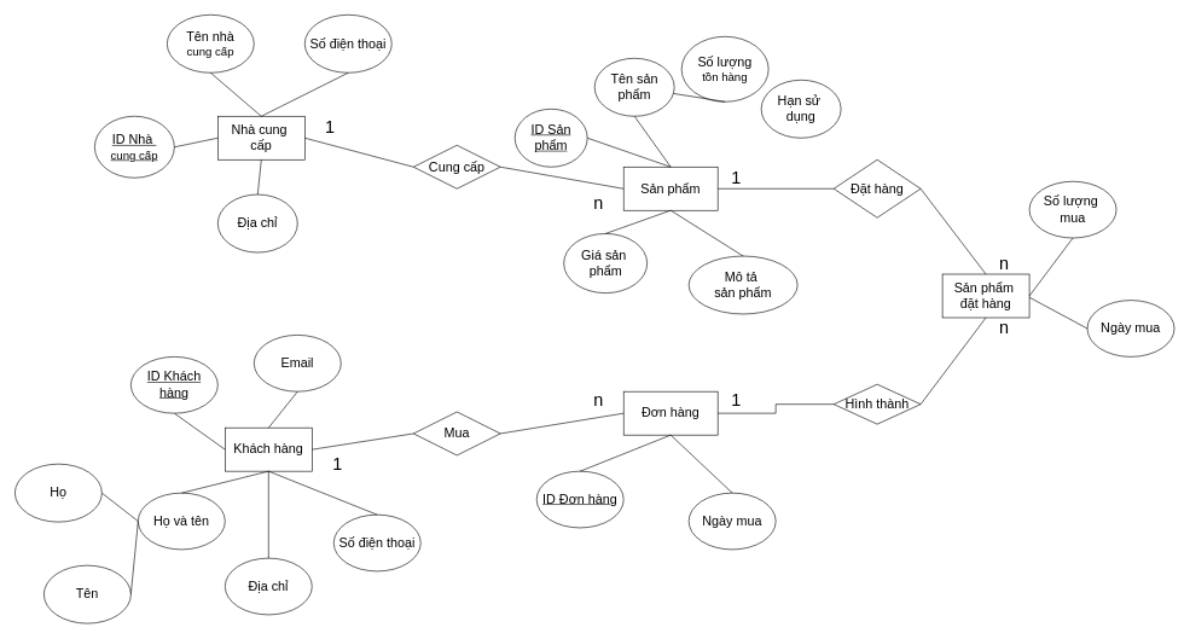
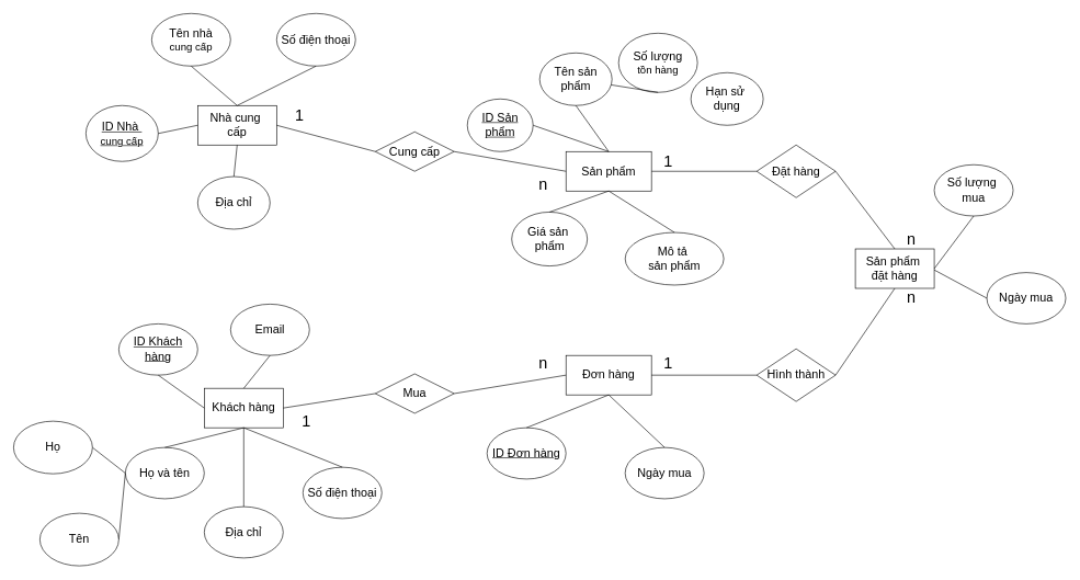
  <mxCell id="0" />
  <mxCell id="1" parent="0" />
  <mxCell id="2" value="&lt;font style=&quot;font-size: 18px;&quot;&gt;Sản phẩm&amp;nbsp;&lt;/font&gt;&lt;div&gt;&lt;font style=&quot;font-size: 18px;&quot;&gt;đặt hàng&lt;/font&gt;&lt;/div&gt;" style="rounded=0;whiteSpace=wrap;html=1;" parent="1" vertex="1"><mxGeometry x="1300" y="378" width="120" height="60" as="geometry" /></mxCell>
  <mxCell id="3" value="" style="edgeStyle=orthogonalEdgeStyle;rounded=0;orthogonalLoop=1;jettySize=auto;html=1;endArrow=none;endFill=0;" parent="1" source="4" target="5" edge="1"><mxGeometry relative="1" as="geometry" /></mxCell>
  <mxCell id="4" value="&lt;font style=&quot;font-size: 18px;&quot;&gt;Đặt hàng&lt;/font&gt;" style="rhombus;whiteSpace=wrap;html=1;" parent="1" vertex="1"><mxGeometry x="1150" y="220" width="120" height="80" as="geometry" /></mxCell>
  <mxCell id="5" value="&lt;font style=&quot;font-size: 18px;&quot;&gt;Sản phẩm&lt;/font&gt;" style="rounded=0;whiteSpace=wrap;html=1;" parent="1" vertex="1"><mxGeometry x="860" y="230" width="130" height="60" as="geometry" /></mxCell>
  <mxCell id="6" value="&lt;font style=&quot;font-size: 18px;&quot;&gt;Nhà cung&amp;nbsp;&lt;/font&gt;&lt;div&gt;&lt;font style=&quot;font-size: 18px;&quot;&gt;cấp&lt;/font&gt;&lt;/div&gt;" style="rounded=0;whiteSpace=wrap;html=1;" parent="1" vertex="1"><mxGeometry x="300" y="160" width="120" height="60" as="geometry" /></mxCell>
  <mxCell id="7" value="&lt;font style=&quot;font-size: 18px;&quot;&gt;Cung cấp&lt;/font&gt;" style="rhombus;whiteSpace=wrap;html=1;" parent="1" vertex="1"><mxGeometry x="570" y="200" width="120" height="60" as="geometry" /></mxCell>
  <mxCell id="8" value="&lt;font style=&quot;font-size: 18px;&quot;&gt;Đơn hàng&lt;/font&gt;" style="rounded=0;whiteSpace=wrap;html=1;" parent="1" vertex="1"><mxGeometry x="860" y="540" width="130" height="60" as="geometry" /></mxCell>
  <mxCell id="9" value="" style="edgeStyle=orthogonalEdgeStyle;rounded=0;orthogonalLoop=1;jettySize=auto;html=1;endArrow=none;endFill=0;" parent="1" source="10" target="8" edge="1"><mxGeometry relative="1" as="geometry" /></mxCell>
- <mxCell id="10" value="&lt;font style=&quot;font-size: 18px;&quot;&gt;Hình thành&lt;/font&gt;" style="rhombus;whiteSpace=wrap;html=1;" parent="1" vertex="1"><mxGeometry x="1150" y="530" width="120" height="55" as="geometry" /></mxCell>
+ <mxCell id="10" value="&lt;font style=&quot;font-size: 18px;&quot;&gt;Hình thành&lt;/font&gt;" style="rhombus;whiteSpace=wrap;html=1;" parent="1" vertex="1"><mxGeometry x="1150" y="530" width="120" height="80" as="geometry" /></mxCell>
  <mxCell id="11" value="&lt;font style=&quot;font-size: 18px;&quot;&gt;Khách hàng&lt;/font&gt;" style="rounded=0;whiteSpace=wrap;html=1;" parent="1" vertex="1"><mxGeometry x="310" y="590" width="120" height="60" as="geometry" /></mxCell>
  <mxCell id="12" value="&lt;font style=&quot;font-size: 18px;&quot;&gt;Mua&lt;/font&gt;" style="rhombus;whiteSpace=wrap;html=1;" parent="1" vertex="1"><mxGeometry x="570" y="568" width="120" height="60" as="geometry" /></mxCell>
  <mxCell id="13" value="&lt;font style=&quot;font-size: 24px;&quot;&gt;1&lt;/font&gt;" style="text;html=1;align=center;verticalAlign=middle;whiteSpace=wrap;rounded=0;" parent="1" vertex="1"><mxGeometry x="430" y="160" width="50" height="30" as="geometry" /></mxCell>
  <mxCell id="14" value="&lt;font style=&quot;font-size: 18px;&quot;&gt;Tên nhà&lt;/font&gt;&lt;div&gt;&lt;font size=&quot;3&quot;&gt;cung cấp&lt;/font&gt;&lt;/div&gt;" style="ellipse;whiteSpace=wrap;html=1;" vertex="1" parent="1"><mxGeometry x="230" y="20" width="120" height="80" as="geometry" /></mxCell>
  <mxCell id="15" value="&lt;font style=&quot;font-size: 18px;&quot;&gt;Địa chỉ&lt;/font&gt;" style="ellipse;whiteSpace=wrap;html=1;" vertex="1" parent="1"><mxGeometry x="300" y="268" width="110" height="80" as="geometry" /></mxCell>
  <mxCell id="16" value="&lt;u&gt;&lt;font style=&quot;font-size: 18px;&quot;&gt;ID Nhà&amp;nbsp;&lt;/font&gt;&lt;/u&gt;&lt;div&gt;&lt;u&gt;&lt;font size=&quot;3&quot;&gt;cung&amp;nbsp;&lt;span style=&quot;background-color: transparent; color: light-dark(rgb(0, 0, 0), rgb(255, 255, 255));&quot;&gt;cấp&lt;/span&gt;&lt;/font&gt;&lt;/u&gt;&lt;/div&gt;" style="ellipse;whiteSpace=wrap;html=1;" vertex="1" parent="1"><mxGeometry x="130" y="160" width="110" height="85" as="geometry" /></mxCell>
  <mxCell id="17" value="" style="endArrow=none;html=1;rounded=0;exitX=0.5;exitY=1;exitDx=0;exitDy=0;entryX=0.5;entryY=0;entryDx=0;entryDy=0;" edge="1" parent="1" source="14" target="6"><mxGeometry width="50" height="50" relative="1" as="geometry"><mxPoint x="760" y="300" as="sourcePoint" /><mxPoint x="810" y="250" as="targetPoint" /></mxGeometry></mxCell>
  <mxCell id="18" value="" style="endArrow=none;html=1;rounded=0;exitX=1;exitY=0.5;exitDx=0;exitDy=0;entryX=0;entryY=0.5;entryDx=0;entryDy=0;" edge="1" parent="1" source="16" target="6"><mxGeometry width="50" height="50" relative="1" as="geometry"><mxPoint x="760" y="300" as="sourcePoint" /><mxPoint x="810" y="250" as="targetPoint" /></mxGeometry></mxCell>
  <mxCell id="19" value="" style="endArrow=none;html=1;rounded=0;exitX=0.5;exitY=0;exitDx=0;exitDy=0;entryX=0.5;entryY=1;entryDx=0;entryDy=0;" edge="1" parent="1" source="15" target="6"><mxGeometry width="50" height="50" relative="1" as="geometry"><mxPoint x="760" y="300" as="sourcePoint" /><mxPoint x="810" y="250" as="targetPoint" /></mxGeometry></mxCell>
  <mxCell id="20" value="&lt;font style=&quot;font-size: 18px;&quot;&gt;Số điện thoại&lt;/font&gt;" style="ellipse;whiteSpace=wrap;html=1;" vertex="1" parent="1"><mxGeometry x="420" y="20" width="120" height="80" as="geometry" /></mxCell>
  <mxCell id="21" value="" style="endArrow=none;html=1;rounded=0;entryX=0.5;entryY=1;entryDx=0;entryDy=0;exitX=0.5;exitY=0;exitDx=0;exitDy=0;" edge="1" parent="1" source="6" target="20"><mxGeometry width="50" height="50" relative="1" as="geometry"><mxPoint x="370" y="232" as="sourcePoint" /><mxPoint x="810" y="150" as="targetPoint" /></mxGeometry></mxCell>
  <mxCell id="22" value="&lt;u&gt;&lt;font style=&quot;font-size: 18px;&quot;&gt;ID Sản phẩm&lt;/font&gt;&lt;/u&gt;" style="ellipse;whiteSpace=wrap;html=1;strokeColor=default;shadow=0;" vertex="1" parent="1"><mxGeometry x="710" y="150" width="100" height="80" as="geometry" /></mxCell>
  <mxCell id="23" value="&lt;font style=&quot;font-size: 18px;&quot;&gt;Số lượng&lt;/font&gt;&lt;div&gt;&lt;font size=&quot;3&quot;&gt;tồn hàng&lt;/font&gt;&lt;/div&gt;" style="ellipse;whiteSpace=wrap;html=1;" vertex="1" parent="1"><mxGeometry x="940" y="50" width="120" height="90" as="geometry" /></mxCell>
  <mxCell id="24" value="&lt;font style=&quot;font-size: 18px;&quot;&gt;Tên sản phẩm&lt;/font&gt;" style="ellipse;whiteSpace=wrap;html=1;" vertex="1" parent="1"><mxGeometry x="820" y="80" width="110" height="80" as="geometry" /></mxCell>
  <mxCell id="25" value="&lt;font style=&quot;font-size: 18px;&quot;&gt;Hạn sử&amp;nbsp;&lt;/font&gt;&lt;div&gt;&lt;font style=&quot;font-size: 18px;&quot;&gt;dụng&lt;/font&gt;&lt;/div&gt;" style="ellipse;whiteSpace=wrap;html=1;" vertex="1" parent="1"><mxGeometry x="1050" y="110" width="110" height="80" as="geometry" /></mxCell>
  <mxCell id="26" value="" style="endArrow=none;html=1;rounded=0;entryX=1;entryY=0.5;entryDx=0;entryDy=0;exitX=0.5;exitY=0;exitDx=0;exitDy=0;" edge="1" parent="1" source="5" target="22"><mxGeometry width="50" height="50" relative="1" as="geometry"><mxPoint x="760" y="300" as="sourcePoint" /><mxPoint x="810" y="250" as="targetPoint" /></mxGeometry></mxCell>
  <mxCell id="27" value="" style="endArrow=none;html=1;rounded=0;exitX=0.5;exitY=1;exitDx=0;exitDy=0;entryX=0.5;entryY=0;entryDx=0;entryDy=0;" edge="1" parent="1" source="24" target="5"><mxGeometry width="50" height="50" relative="1" as="geometry"><mxPoint x="760" y="300" as="sourcePoint" /><mxPoint x="810" y="250" as="targetPoint" /></mxGeometry></mxCell>
  <mxCell id="28" value="" style="endArrow=none;html=1;rounded=0;exitX=0.5;exitY=1;exitDx=0;exitDy=0;" edge="1" parent="1" source="23" target="24"><mxGeometry width="50" height="50" relative="1" as="geometry"><mxPoint x="760" y="300" as="sourcePoint" /><mxPoint x="810" y="250" as="targetPoint" /></mxGeometry></mxCell>
  <mxCell id="29" value="&lt;font style=&quot;font-size: 18px;&quot;&gt;Mô tả&amp;nbsp;&lt;/font&gt;&lt;div&gt;&lt;font style=&quot;font-size: 18px;&quot;&gt;sản phẩm&lt;/font&gt;&lt;/div&gt;" style="ellipse;whiteSpace=wrap;html=1;" vertex="1" parent="1"><mxGeometry x="950" y="353" width="150" height="80" as="geometry" /></mxCell>
  <mxCell id="30" value="&lt;font style=&quot;font-size: 18px;&quot;&gt;Giá sản&amp;nbsp;&lt;/font&gt;&lt;div&gt;&lt;font style=&quot;font-size: 18px;&quot;&gt;phẩm&lt;/font&gt;&lt;/div&gt;" style="ellipse;whiteSpace=wrap;html=1;" vertex="1" parent="1"><mxGeometry x="777.5" y="322" width="115" height="82" as="geometry" /></mxCell>
  <mxCell id="31" value="" style="endArrow=none;html=1;rounded=0;exitX=1;exitY=0.5;exitDx=0;exitDy=0;entryX=0.5;entryY=1;entryDx=0;entryDy=0;" edge="1" parent="1" source="10" target="2"><mxGeometry width="50" height="50" relative="1" as="geometry"><mxPoint x="1130" y="400" as="sourcePoint" /><mxPoint x="1180" y="350" as="targetPoint" /></mxGeometry></mxCell>
  <mxCell id="32" value="" style="endArrow=none;html=1;rounded=0;exitX=1;exitY=0.5;exitDx=0;exitDy=0;entryX=0.5;entryY=0;entryDx=0;entryDy=0;" edge="1" parent="1" source="4" target="2"><mxGeometry width="50" height="50" relative="1" as="geometry"><mxPoint x="1130" y="400" as="sourcePoint" /><mxPoint x="1180" y="350" as="targetPoint" /></mxGeometry></mxCell>
  <mxCell id="33" value="&lt;font style=&quot;font-size: 24px;&quot;&gt;n&lt;/font&gt;" style="text;html=1;align=center;verticalAlign=middle;resizable=0;points=[];autosize=1;strokeColor=none;fillColor=none;" vertex="1" parent="1"><mxGeometry x="805" y="533" width="40" height="40" as="geometry" /></mxCell>
  <mxCell id="34" value="&lt;font style=&quot;font-size: 24px;&quot;&gt;n&lt;/font&gt;" style="text;html=1;align=center;verticalAlign=middle;resizable=0;points=[];autosize=1;strokeColor=none;fillColor=none;" vertex="1" parent="1"><mxGeometry x="805" y="260" width="40" height="40" as="geometry" /></mxCell>
  <mxCell id="35" value="&lt;font style=&quot;font-size: 24px;&quot;&gt;1&lt;/font&gt;" style="text;html=1;align=center;verticalAlign=middle;resizable=0;points=[];autosize=1;strokeColor=none;fillColor=none;" vertex="1" parent="1"><mxGeometry x="995" y="225" width="40" height="40" as="geometry" /></mxCell>
  <mxCell id="36" value="&lt;font style=&quot;font-size: 24px;&quot;&gt;1&lt;/font&gt;" style="text;html=1;align=center;verticalAlign=middle;resizable=0;points=[];autosize=1;strokeColor=none;fillColor=none;" vertex="1" parent="1"><mxGeometry x="995" y="533" width="40" height="40" as="geometry" /></mxCell>
  <mxCell id="37" value="&lt;font style=&quot;font-size: 24px;&quot;&gt;n&lt;/font&gt;" style="text;html=1;align=center;verticalAlign=middle;resizable=0;points=[];autosize=1;strokeColor=none;fillColor=none;" vertex="1" parent="1"><mxGeometry x="1365" y="343" width="40" height="40" as="geometry" /></mxCell>
  <mxCell id="38" value="&lt;font style=&quot;font-size: 24px;&quot;&gt;n&lt;/font&gt;" style="text;html=1;align=center;verticalAlign=middle;resizable=0;points=[];autosize=1;strokeColor=none;fillColor=none;" vertex="1" parent="1"><mxGeometry x="1365" y="433" width="40" height="40" as="geometry" /></mxCell>
  <mxCell id="39" value="" style="endArrow=none;html=1;rounded=0;exitX=0.5;exitY=1;exitDx=0;exitDy=0;entryX=0.5;entryY=0;entryDx=0;entryDy=0;" edge="1" parent="1" source="5" target="29"><mxGeometry width="50" height="50" relative="1" as="geometry"><mxPoint x="1000" y="450" as="sourcePoint" /><mxPoint x="1050" y="400" as="targetPoint" /></mxGeometry></mxCell>
  <mxCell id="40" value="" style="endArrow=none;html=1;rounded=0;exitX=0.5;exitY=1;exitDx=0;exitDy=0;entryX=0.5;entryY=0;entryDx=0;entryDy=0;" edge="1" parent="1" source="5" target="30"><mxGeometry width="50" height="50" relative="1" as="geometry"><mxPoint x="1000" y="450" as="sourcePoint" /><mxPoint x="1050" y="400" as="targetPoint" /></mxGeometry></mxCell>
  <mxCell id="41" value="&lt;font style=&quot;font-size: 18px;&quot;&gt;Ngày mua&lt;/font&gt;" style="ellipse;whiteSpace=wrap;html=1;" vertex="1" parent="1"><mxGeometry x="1500" y="414" width="120" height="78" as="geometry" /></mxCell>
  <mxCell id="42" value="&lt;font style=&quot;font-size: 18px;&quot;&gt;Số lượng&amp;nbsp;&lt;/font&gt;&lt;div&gt;&lt;font style=&quot;font-size: 18px;&quot;&gt;mua&lt;/font&gt;&lt;/div&gt;" style="ellipse;whiteSpace=wrap;html=1;" vertex="1" parent="1"><mxGeometry x="1420" y="250" width="120" height="78" as="geometry" /></mxCell>
  <mxCell id="43" value="" style="endArrow=none;html=1;rounded=0;exitX=0.5;exitY=1;exitDx=0;exitDy=0;entryX=1;entryY=0.5;entryDx=0;entryDy=0;" edge="1" parent="1" source="42" target="2"><mxGeometry width="50" height="50" relative="1" as="geometry"><mxPoint x="1290" y="440" as="sourcePoint" /><mxPoint x="1340" y="390" as="targetPoint" /></mxGeometry></mxCell>
  <mxCell id="44" value="" style="endArrow=none;html=1;rounded=0;exitX=0;exitY=0.5;exitDx=0;exitDy=0;" edge="1" parent="1" source="41"><mxGeometry width="50" height="50" relative="1" as="geometry"><mxPoint x="1370" y="440" as="sourcePoint" /><mxPoint x="1420" y="410" as="targetPoint" /></mxGeometry></mxCell>
  <mxCell id="45" value="&lt;font style=&quot;font-size: 18px;&quot;&gt;Ngày mua&lt;/font&gt;" style="ellipse;whiteSpace=wrap;html=1;" vertex="1" parent="1"><mxGeometry x="950" y="680" width="120" height="78" as="geometry" /></mxCell>
  <mxCell id="46" value="&lt;u&gt;&lt;font style=&quot;font-size: 18px;&quot;&gt;ID Đơn hàng&lt;/font&gt;&lt;/u&gt;" style="ellipse;whiteSpace=wrap;html=1;" vertex="1" parent="1"><mxGeometry x="740" y="650" width="120" height="78" as="geometry" /></mxCell>
  <mxCell id="47" value="" style="endArrow=none;html=1;rounded=0;exitX=0.5;exitY=0;exitDx=0;exitDy=0;entryX=0.5;entryY=1;entryDx=0;entryDy=0;" edge="1" parent="1" source="46" target="8"><mxGeometry width="50" height="50" relative="1" as="geometry"><mxPoint x="860" y="720" as="sourcePoint" /><mxPoint x="910" y="670" as="targetPoint" /></mxGeometry></mxCell>
  <mxCell id="48" value="" style="endArrow=none;html=1;rounded=0;entryX=0.5;entryY=1;entryDx=0;entryDy=0;exitX=0.5;exitY=0;exitDx=0;exitDy=0;" edge="1" parent="1" source="45" target="8"><mxGeometry width="50" height="50" relative="1" as="geometry"><mxPoint x="860" y="720" as="sourcePoint" /><mxPoint x="910" y="670" as="targetPoint" /></mxGeometry></mxCell>
  <mxCell id="49" value="&lt;font style=&quot;font-size: 18px;&quot;&gt;Họ và tên&lt;/font&gt;" style="ellipse;whiteSpace=wrap;html=1;" vertex="1" parent="1"><mxGeometry x="190" y="680" width="120" height="78" as="geometry" /></mxCell>
  <mxCell id="50" value="&lt;font style=&quot;font-size: 18px;&quot;&gt;Số điện thoại&lt;/font&gt;" style="ellipse;whiteSpace=wrap;html=1;" vertex="1" parent="1"><mxGeometry x="460" y="710" width="120" height="78" as="geometry" /></mxCell>
  <mxCell id="51" value="&lt;u&gt;&lt;font style=&quot;font-size: 18px;&quot;&gt;ID Khách hàng&lt;/font&gt;&lt;/u&gt;" style="ellipse;whiteSpace=wrap;html=1;" vertex="1" parent="1"><mxGeometry x="180" y="492" width="120" height="78" as="geometry" /></mxCell>
  <mxCell id="52" value="&lt;font style=&quot;font-size: 18px;&quot;&gt;Email&lt;/font&gt;" style="ellipse;whiteSpace=wrap;html=1;" vertex="1" parent="1"><mxGeometry x="350" y="462" width="120" height="78" as="geometry" /></mxCell>
  <mxCell id="53" value="&lt;font style=&quot;font-size: 18px;&quot;&gt;Địa chỉ&lt;/font&gt;" style="ellipse;whiteSpace=wrap;html=1;" vertex="1" parent="1"><mxGeometry x="310" y="770" width="120" height="78" as="geometry" /></mxCell>
  <mxCell id="54" value="" style="endArrow=none;html=1;rounded=0;exitX=0.5;exitY=0;exitDx=0;exitDy=0;entryX=0.5;entryY=1;entryDx=0;entryDy=0;" edge="1" parent="1" source="11" target="52"><mxGeometry width="50" height="50" relative="1" as="geometry"><mxPoint x="550" y="580" as="sourcePoint" /><mxPoint x="600" y="530" as="targetPoint" /></mxGeometry></mxCell>
  <mxCell id="55" value="" style="endArrow=none;html=1;rounded=0;entryX=0.5;entryY=0;entryDx=0;entryDy=0;exitX=0.5;exitY=1;exitDx=0;exitDy=0;" edge="1" parent="1" source="11" target="50"><mxGeometry width="50" height="50" relative="1" as="geometry"><mxPoint x="550" y="580" as="sourcePoint" /><mxPoint x="600" y="530" as="targetPoint" /></mxGeometry></mxCell>
  <mxCell id="56" value="" style="endArrow=none;html=1;rounded=0;exitX=0.5;exitY=1;exitDx=0;exitDy=0;entryX=0;entryY=0.5;entryDx=0;entryDy=0;" edge="1" parent="1" source="51" target="11"><mxGeometry width="50" height="50" relative="1" as="geometry"><mxPoint x="550" y="580" as="sourcePoint" /><mxPoint x="600" y="530" as="targetPoint" /></mxGeometry></mxCell>
  <mxCell id="57" value="" style="endArrow=none;html=1;rounded=0;exitX=0.5;exitY=0;exitDx=0;exitDy=0;entryX=0.5;entryY=1;entryDx=0;entryDy=0;" edge="1" parent="1" source="53" target="11"><mxGeometry width="50" height="50" relative="1" as="geometry"><mxPoint x="550" y="580" as="sourcePoint" /><mxPoint x="600" y="530" as="targetPoint" /></mxGeometry></mxCell>
  <mxCell id="58" value="" style="endArrow=none;html=1;rounded=0;exitX=0.5;exitY=0;exitDx=0;exitDy=0;entryX=0.5;entryY=1;entryDx=0;entryDy=0;" edge="1" parent="1" source="49" target="11"><mxGeometry width="50" height="50" relative="1" as="geometry"><mxPoint x="550" y="580" as="sourcePoint" /><mxPoint x="340" y="630" as="targetPoint" /></mxGeometry></mxCell>
  <mxCell id="59" value="" style="endArrow=none;html=1;rounded=0;entryX=0;entryY=0.5;entryDx=0;entryDy=0;exitX=1;exitY=0.5;exitDx=0;exitDy=0;" edge="1" parent="1" source="11" target="12"><mxGeometry width="50" height="50" relative="1" as="geometry"><mxPoint x="550" y="830" as="sourcePoint" /><mxPoint x="600" y="780" as="targetPoint" /></mxGeometry></mxCell>
  <mxCell id="60" value="" style="endArrow=none;html=1;rounded=0;entryX=1;entryY=0.5;entryDx=0;entryDy=0;exitX=0;exitY=0.5;exitDx=0;exitDy=0;" edge="1" parent="1" source="8" target="12"><mxGeometry width="50" height="50" relative="1" as="geometry"><mxPoint x="550" y="830" as="sourcePoint" /><mxPoint x="600" y="780" as="targetPoint" /></mxGeometry></mxCell>
  <mxCell id="61" value="&lt;font style=&quot;font-size: 24px;&quot;&gt;1&lt;/font&gt;" style="text;html=1;align=center;verticalAlign=middle;resizable=0;points=[];autosize=1;strokeColor=none;fillColor=none;" vertex="1" parent="1"><mxGeometry x="445" y="620" width="40" height="40" as="geometry" /></mxCell>
  <mxCell id="62" value="" style="endArrow=none;html=1;rounded=0;exitX=1;exitY=0.5;exitDx=0;exitDy=0;entryX=0;entryY=0.5;entryDx=0;entryDy=0;" edge="1" parent="1" source="6" target="7"><mxGeometry width="50" height="50" relative="1" as="geometry"><mxPoint x="550" y="460" as="sourcePoint" /><mxPoint x="600" y="410" as="targetPoint" /></mxGeometry></mxCell>
  <mxCell id="63" value="" style="endArrow=none;html=1;rounded=0;entryX=1;entryY=0.5;entryDx=0;entryDy=0;exitX=0;exitY=0.5;exitDx=0;exitDy=0;" edge="1" parent="1" source="5" target="7"><mxGeometry width="50" height="50" relative="1" as="geometry"><mxPoint x="550" y="460" as="sourcePoint" /><mxPoint x="600" y="410" as="targetPoint" /></mxGeometry></mxCell>
  <mxCell id="64" value="" style="endArrow=none;html=1;rounded=0;entryX=0;entryY=0.5;entryDx=0;entryDy=0;exitX=1;exitY=0.5;exitDx=0;exitDy=0;" edge="1" parent="1" source="66" target="49"><mxGeometry width="50" height="50" relative="1" as="geometry"><mxPoint x="130" y="840" as="sourcePoint" /><mxPoint x="270" y="880" as="targetPoint" /></mxGeometry></mxCell>
  <mxCell id="65" value="" style="endArrow=none;html=1;rounded=0;entryX=0;entryY=0.5;entryDx=0;entryDy=0;exitX=1;exitY=0.5;exitDx=0;exitDy=0;" edge="1" parent="1" source="67" target="49"><mxGeometry width="50" height="50" relative="1" as="geometry"><mxPoint x="80" y="680" as="sourcePoint" /><mxPoint x="270" y="880" as="targetPoint" /></mxGeometry></mxCell>
  <mxCell id="66" value="&lt;font style=&quot;font-size: 18px;&quot;&gt;Tên&lt;/font&gt;" style="ellipse;whiteSpace=wrap;html=1;" vertex="1" parent="1"><mxGeometry x="60" y="780" width="120" height="80" as="geometry" /></mxCell>
  <mxCell id="67" value="&lt;font style=&quot;font-size: 18px;&quot;&gt;Họ&lt;/font&gt;" style="ellipse;whiteSpace=wrap;html=1;" vertex="1" parent="1"><mxGeometry x="20" y="640" width="120" height="80" as="geometry" /></mxCell>
